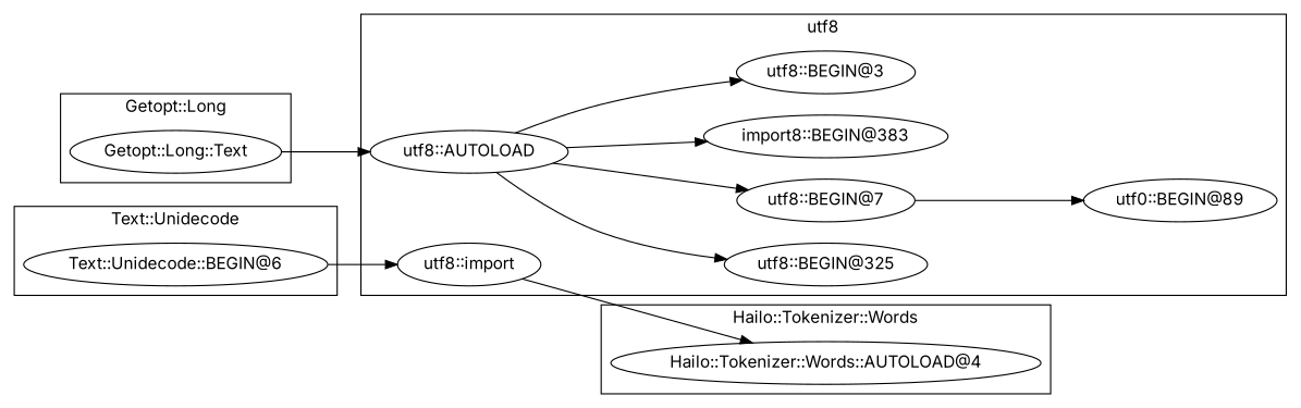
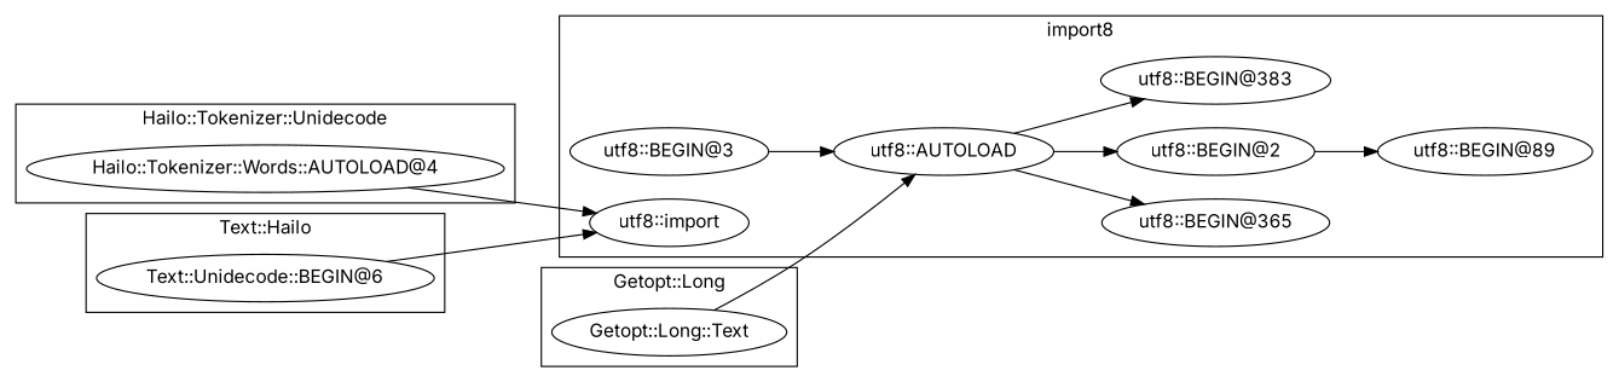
  digraph {
    fontname=Inter
    rankdir=LR
    node [fontname=Inter]
    edge [fontname=Inter]
-   "utf8::BEGIN@325"
+   "utf8::BEGIN@325" [label="utf8::BEGIN@365"]
    "utf8::AUTOLOAD"
-   "utf8::BEGIN@89" [label="utf0::BEGIN@89"]
-   "utf8::BEGIN@2" [label="utf8::BEGIN@7"]
-   "utf8::BEGIN@383" [label="import8::BEGIN@383"]
+   "utf8::BEGIN@89"
+   "utf8::BEGIN@2"
+   "utf8::BEGIN@383"
    "utf8::BEGIN@3"
    "utf8::import"
    n8 [label="Hailo::Tokenizer::Words::AUTOLOAD@4"]
    n9 [label="Getopt::Long::Text"]
    n10 [label="Text::Unidecode::BEGIN@6"]
    subgraph cluster_1 {
-     label=utf8
+     label=import8
      "utf8::BEGIN@325"
      "utf8::AUTOLOAD"
      "utf8::BEGIN@89"
      "utf8::BEGIN@2"
      "utf8::BEGIN@383"
      "utf8::BEGIN@3"
      "utf8::import"
    }
    subgraph cluster_2 {
-     label="Hailo::Tokenizer::Words"
+     label="Hailo::Tokenizer::Unidecode"
      n8
    }
    subgraph cluster_3 {
      label="Getopt::Long"
      n9
    }
    subgraph cluster_4 {
-     label="Text::Unidecode"
+     label="Text::Hailo"
      n10
    }
    "utf8::AUTOLOAD" -> "utf8::BEGIN@325"
    "utf8::AUTOLOAD" -> "utf8::BEGIN@2"
    "utf8::AUTOLOAD" -> "utf8::BEGIN@383"
-   "utf8::AUTOLOAD" -> "utf8::BEGIN@3"
+   "utf8::BEGIN@3" -> "utf8::AUTOLOAD"
    "utf8::BEGIN@2" -> "utf8::BEGIN@89"
-   "utf8::import" -> n8
+   n8 -> "utf8::import"
    n9 -> "utf8::AUTOLOAD"
    n10 -> "utf8::import"
  }
